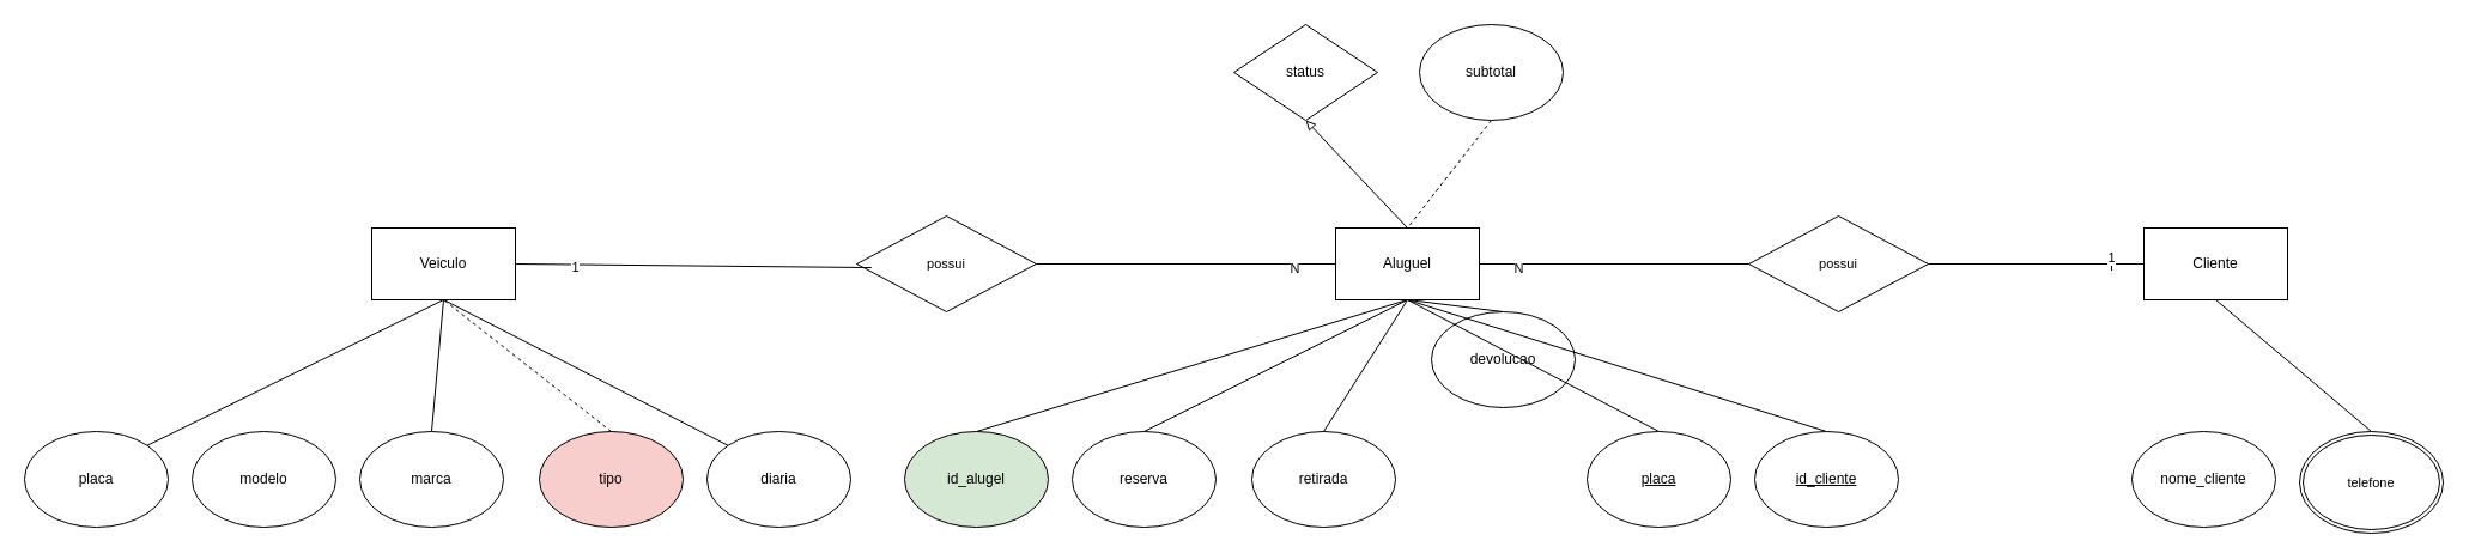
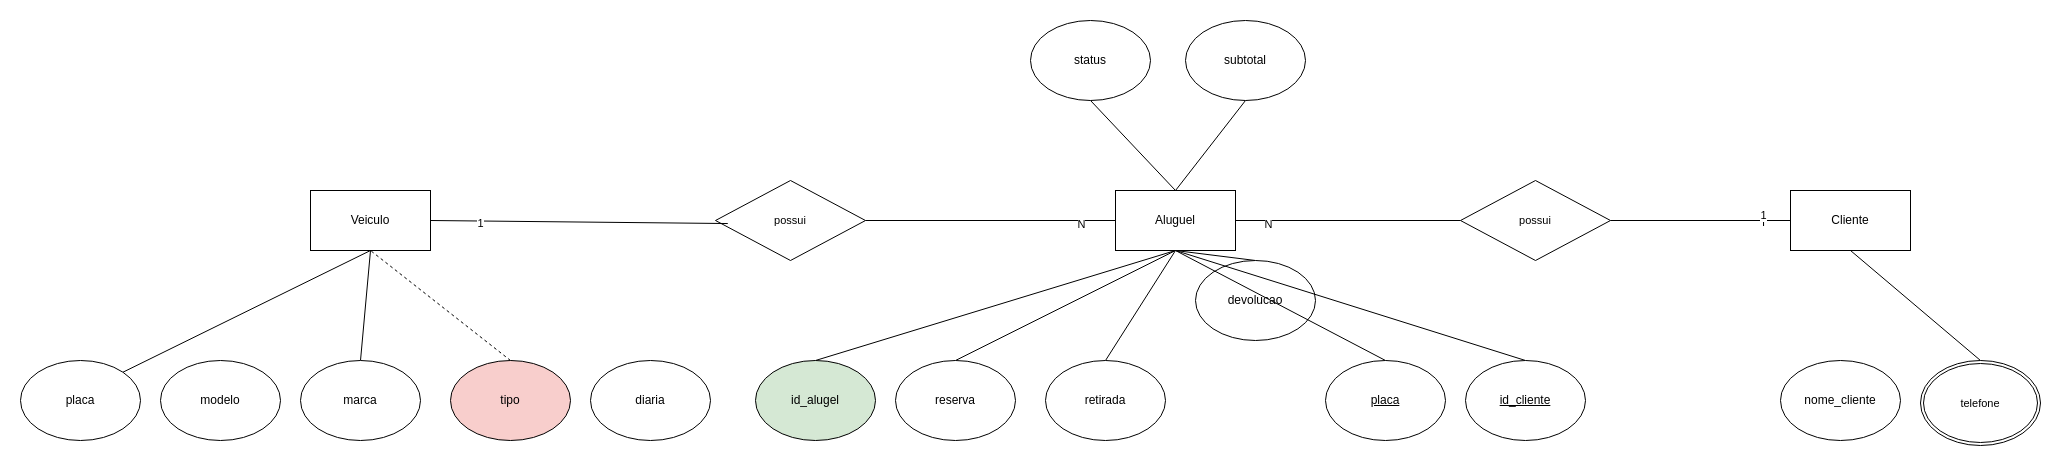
  <mxCell id="0" />
  <mxCell id="1" parent="0" />
  <mxCell id="2" value="Veiculo" style="rounded=0;whiteSpace=wrap;html=1;" vertex="1" parent="1"><mxGeometry y="190" width="120" height="60" as="geometry" x="310" /></mxCell>
  <mxCell id="3" style="edgeStyle=none;rounded=0;orthogonalLoop=1;jettySize=auto;html=1;exitX=1;exitY=0;exitDx=0;exitDy=0;entryX=0.5;entryY=1;entryDx=0;entryDy=0;strokeColor=default;align=center;verticalAlign=middle;fontFamily=Helvetica;fontSize=11;fontColor=default;labelBackgroundColor=default;endArrow=none;endFill=0;" edge="1" parent="1" source="4" target="2"><mxGeometry relative="1" as="geometry" /></mxCell>
  <mxCell id="4" value="placa" style="ellipse;whiteSpace=wrap;html=1;" vertex="1" parent="1"><mxGeometry x="20" y="360" width="120" height="80" as="geometry" /></mxCell>
  <mxCell id="5" value="modelo" style="ellipse;whiteSpace=wrap;html=1;" vertex="1" parent="1"><mxGeometry x="160" y="360" width="120" height="80" as="geometry" /></mxCell>
  <mxCell id="6" style="edgeStyle=none;rounded=0;orthogonalLoop=1;jettySize=auto;html=1;exitX=0.5;exitY=0;exitDx=0;exitDy=0;strokeColor=default;align=center;verticalAlign=middle;fontFamily=Helvetica;fontSize=11;fontColor=default;labelBackgroundColor=default;endArrow=none;endFill=0;" edge="1" parent="1" source="7"><mxGeometry relative="1" as="geometry"><mxPoint x="370" y="250" as="targetPoint" /></mxGeometry></mxCell>
  <mxCell id="7" value="marca" style="ellipse;whiteSpace=wrap;html=1;" vertex="1" parent="1"><mxGeometry x="300" y="360" width="120" height="80" as="geometry" /></mxCell>
  <mxCell id="8" style="edgeStyle=none;rounded=0;orthogonalLoop=1;jettySize=auto;html=1;exitX=0.5;exitY=0;exitDx=0;exitDy=0;entryX=0.5;entryY=1;entryDx=0;entryDy=0;strokeColor=default;align=center;verticalAlign=middle;fontFamily=Helvetica;fontSize=11;fontColor=default;labelBackgroundColor=default;endArrow=none;endFill=0;dashed=1;" edge="1" parent="1" source="9" target="2"><mxGeometry relative="1" as="geometry" /></mxCell>
  <mxCell id="9" value="tipo" style="ellipse;whiteSpace=wrap;html=1;fillColor=#f8cecc;" vertex="1" parent="1"><mxGeometry x="450" y="360" width="120" height="80" as="geometry" /></mxCell>
- <mxCell id="10" style="edgeStyle=none;rounded=0;orthogonalLoop=1;jettySize=auto;html=1;exitX=0;exitY=0;exitDx=0;exitDy=0;entryX=0.5;entryY=1;entryDx=0;entryDy=0;strokeColor=default;align=center;verticalAlign=middle;fontFamily=Helvetica;fontSize=11;fontColor=default;labelBackgroundColor=default;endArrow=none;endFill=0;" edge="1" parent="1" source="11" target="2"><mxGeometry relative="1" as="geometry" /></mxCell>
  <mxCell id="11" value="diaria" style="ellipse;whiteSpace=wrap;html=1;" vertex="1" parent="1"><mxGeometry x="590" y="360" width="120" height="80" as="geometry" /></mxCell>
  <mxCell id="12" value="Cliente" style="rounded=0;whiteSpace=wrap;html=1;" vertex="1" parent="1"><mxGeometry x="1790" y="190" width="120" height="60" as="geometry" /></mxCell>
  <mxCell id="13" value="nome_cliente" style="ellipse;whiteSpace=wrap;html=1;" vertex="1" parent="1"><mxGeometry x="1780" y="360" width="120" height="80" as="geometry" /></mxCell>
  <mxCell id="14" style="edgeStyle=none;rounded=0;orthogonalLoop=1;jettySize=auto;html=1;exitX=0.5;exitY=0;exitDx=0;exitDy=0;strokeColor=default;align=center;verticalAlign=middle;fontFamily=Helvetica;fontSize=11;fontColor=default;labelBackgroundColor=default;endArrow=none;endFill=0;" edge="1" parent="1"><mxGeometry relative="1" as="geometry"><mxPoint x="1850" y="250" as="targetPoint" /><mxPoint x="1980" y="360" as="sourcePoint" /></mxGeometry></mxCell>
  <mxCell id="15" style="edgeStyle=none;rounded=0;orthogonalLoop=1;jettySize=auto;html=1;exitX=1;exitY=0.5;exitDx=0;exitDy=0;entryX=0;entryY=0.5;entryDx=0;entryDy=0;strokeColor=default;align=center;verticalAlign=middle;fontFamily=Helvetica;fontSize=11;fontColor=default;labelBackgroundColor=default;endArrow=none;endFill=0;" edge="1" parent="1" source="18" target="37"><mxGeometry relative="1" as="geometry" /></mxCell>
  <mxCell id="16" value="N" style="edgeLabel;html=1;align=center;verticalAlign=middle;resizable=0;points=[];fontFamily=Helvetica;fontSize=11;fontColor=default;labelBackgroundColor=default;" vertex="1" connectable="0" parent="15"><mxGeometry x="-0.727" y="-3" relative="1" as="geometry"><mxPoint x="1" as="offset" /></mxGeometry></mxCell>
- <mxCell id="17" style="edgeStyle=none;rounded=0;orthogonalLoop=1;jettySize=auto;html=1;exitX=0.5;exitY=0;exitDx=0;exitDy=0;entryX=0.5;entryY=1;entryDx=0;entryDy=0;strokeColor=default;align=center;verticalAlign=middle;fontFamily=Helvetica;fontSize=11;fontColor=default;labelBackgroundColor=default;endArrow=block;endFill=0;" edge="1" parent="1" source="18" target="41"><mxGeometry relative="1" as="geometry" /></mxCell>
+ <mxCell id="17" style="edgeStyle=none;rounded=0;orthogonalLoop=1;jettySize=auto;html=1;exitX=0.5;exitY=0;exitDx=0;exitDy=0;entryX=0.5;entryY=1;entryDx=0;entryDy=0;strokeColor=default;align=center;verticalAlign=middle;fontFamily=Helvetica;fontSize=11;fontColor=default;labelBackgroundColor=default;endArrow=none;endFill=0;" edge="1" parent="1" source="18" target="41"><mxGeometry relative="1" as="geometry" /></mxCell>
  <mxCell id="18" value="Aluguel" style="rounded=0;whiteSpace=wrap;html=1;" vertex="1" parent="1"><mxGeometry x="1115" y="190" width="120" height="60" as="geometry" /></mxCell>
  <mxCell id="19" style="edgeStyle=none;rounded=0;orthogonalLoop=1;jettySize=auto;html=1;exitX=0.5;exitY=0;exitDx=0;exitDy=0;entryX=0.5;entryY=1;entryDx=0;entryDy=0;strokeColor=default;align=center;verticalAlign=middle;fontFamily=Helvetica;fontSize=11;fontColor=default;labelBackgroundColor=default;endArrow=none;endFill=0;" edge="1" parent="1" source="20" target="18"><mxGeometry relative="1" as="geometry" /></mxCell>
  <mxCell id="20" value="id_alugel" style="ellipse;whiteSpace=wrap;html=1;fillColor=#d5e8d4;" vertex="1" parent="1"><mxGeometry x="755" y="360" width="120" height="80" as="geometry" /></mxCell>
  <mxCell id="21" style="edgeStyle=none;rounded=0;orthogonalLoop=1;jettySize=auto;html=1;exitX=0.5;exitY=0;exitDx=0;exitDy=0;strokeColor=default;align=center;verticalAlign=middle;fontFamily=Helvetica;fontSize=11;fontColor=default;labelBackgroundColor=default;endArrow=none;endFill=0;" edge="1" parent="1" source="22"><mxGeometry relative="1" as="geometry"><mxPoint x="1175" y="250" as="targetPoint" /></mxGeometry></mxCell>
  <mxCell id="22" value="reserva" style="ellipse;whiteSpace=wrap;html=1;" vertex="1" parent="1"><mxGeometry x="895" y="360" width="120" height="80" as="geometry" /></mxCell>
  <mxCell id="23" style="edgeStyle=none;rounded=0;orthogonalLoop=1;jettySize=auto;html=1;exitX=0.5;exitY=0;exitDx=0;exitDy=0;strokeColor=default;align=center;verticalAlign=middle;fontFamily=Helvetica;fontSize=11;fontColor=default;labelBackgroundColor=default;endArrow=none;endFill=0;" edge="1" parent="1" source="24"><mxGeometry relative="1" as="geometry"><mxPoint x="1175" y="250" as="targetPoint" /></mxGeometry></mxCell>
  <mxCell id="24" value="retirada" style="ellipse;whiteSpace=wrap;html=1;" vertex="1" parent="1"><mxGeometry x="1045" y="360" width="120" height="80" as="geometry" /></mxCell>
  <mxCell id="25" style="edgeStyle=none;rounded=0;orthogonalLoop=1;jettySize=auto;html=1;exitX=0.5;exitY=0;exitDx=0;exitDy=0;strokeColor=default;align=center;verticalAlign=middle;fontFamily=Helvetica;fontSize=11;fontColor=default;labelBackgroundColor=default;endArrow=none;endFill=0;" edge="1" parent="1" source="26"><mxGeometry relative="1" as="geometry"><mxPoint x="1175" y="250" as="targetPoint" /></mxGeometry></mxCell>
  <mxCell id="26" value="devolucao" style="ellipse;whiteSpace=wrap;html=1;" vertex="1" parent="1"><mxGeometry x="1195" y="260" width="120" height="80" as="geometry" /></mxCell>
  <mxCell id="27" style="edgeStyle=none;rounded=0;orthogonalLoop=1;jettySize=auto;html=1;exitX=0.5;exitY=0;exitDx=0;exitDy=0;entryX=0.5;entryY=1;entryDx=0;entryDy=0;strokeColor=default;align=center;verticalAlign=middle;fontFamily=Helvetica;fontSize=11;fontColor=default;labelBackgroundColor=default;endArrow=none;endFill=0;" edge="1" parent="1" source="28" target="18"><mxGeometry relative="1" as="geometry" /></mxCell>
  <mxCell id="28" value="&lt;u&gt;placa&lt;/u&gt;" style="ellipse;whiteSpace=wrap;html=1;" vertex="1" parent="1"><mxGeometry x="1325" y="360" width="120" height="80" as="geometry" /></mxCell>
  <mxCell id="29" style="edgeStyle=none;rounded=0;orthogonalLoop=1;jettySize=auto;html=1;exitX=0.5;exitY=0;exitDx=0;exitDy=0;strokeColor=default;align=center;verticalAlign=middle;fontFamily=Helvetica;fontSize=11;fontColor=default;labelBackgroundColor=default;endArrow=none;endFill=0;" edge="1" parent="1" source="30"><mxGeometry relative="1" as="geometry"><mxPoint x="1175" y="250" as="targetPoint" /></mxGeometry></mxCell>
  <mxCell id="30" value="&lt;u&gt;id_cliente&lt;/u&gt;" style="ellipse;whiteSpace=wrap;html=1;" vertex="1" parent="1"><mxGeometry x="1465" y="360" width="120" height="80" as="geometry" /></mxCell>
  <mxCell id="31" style="edgeStyle=none;rounded=0;orthogonalLoop=1;jettySize=auto;html=1;exitX=1;exitY=0.5;exitDx=0;exitDy=0;entryX=0;entryY=0.5;entryDx=0;entryDy=0;strokeColor=default;align=center;verticalAlign=middle;fontFamily=Helvetica;fontSize=11;fontColor=default;labelBackgroundColor=default;endArrow=none;endFill=0;" edge="1" parent="1" source="33" target="18"><mxGeometry relative="1" as="geometry" /></mxCell>
  <mxCell id="32" value="N" style="edgeLabel;html=1;align=center;verticalAlign=middle;resizable=0;points=[];fontFamily=Helvetica;fontSize=11;fontColor=default;labelBackgroundColor=default;" vertex="1" connectable="0" parent="31"><mxGeometry x="0.712" y="-3" relative="1" as="geometry"><mxPoint x="1" as="offset" /></mxGeometry></mxCell>
  <mxCell id="33" value="possui" style="rhombus;whiteSpace=wrap;html=1;fontFamily=Helvetica;fontSize=11;fontColor=default;labelBackgroundColor=default;" vertex="1" parent="1"><mxGeometry x="715" y="180" width="150" height="80" as="geometry" /></mxCell>
  <mxCell id="34" style="edgeStyle=none;rounded=0;orthogonalLoop=1;jettySize=auto;html=1;exitX=1;exitY=0.5;exitDx=0;exitDy=0;strokeColor=default;align=center;verticalAlign=middle;fontFamily=Helvetica;fontSize=11;fontColor=default;labelBackgroundColor=default;endArrow=none;endFill=0;" edge="1" parent="1" source="37" target="12"><mxGeometry relative="1" as="geometry" /></mxCell>
  <mxCell id="35" value="I" style="edgeLabel;html=1;align=center;verticalAlign=middle;resizable=0;points=[];fontFamily=Helvetica;fontSize=11;fontColor=default;labelBackgroundColor=default;" vertex="1" connectable="0" parent="34"><mxGeometry x="0.674" y="-1" relative="1" as="geometry"><mxPoint x="1" as="offset" /></mxGeometry></mxCell>
  <mxCell id="36" value="1" style="edgeLabel;html=1;align=center;verticalAlign=middle;resizable=0;points=[];fontFamily=Helvetica;fontSize=11;fontColor=default;labelBackgroundColor=default;" vertex="1" connectable="0" parent="34"><mxGeometry x="0.674" y="6" relative="1" as="geometry"><mxPoint x="1" as="offset" /></mxGeometry></mxCell>
  <mxCell id="37" value="possui" style="rhombus;whiteSpace=wrap;html=1;fontFamily=Helvetica;fontSize=11;fontColor=default;labelBackgroundColor=default;" vertex="1" parent="1"><mxGeometry x="1460" y="180" width="150" height="80" as="geometry" /></mxCell>
  <mxCell id="38" style="edgeStyle=none;rounded=0;orthogonalLoop=1;jettySize=auto;html=1;exitX=1;exitY=0.5;exitDx=0;exitDy=0;entryX=0.082;entryY=0.538;entryDx=0;entryDy=0;entryPerimeter=0;strokeColor=default;align=center;verticalAlign=middle;fontFamily=Helvetica;fontSize=11;fontColor=default;labelBackgroundColor=default;endArrow=none;endFill=0;" edge="1" parent="1" source="2" target="33"><mxGeometry relative="1" as="geometry" /></mxCell>
  <mxCell id="39" value="1" style="edgeLabel;html=1;align=center;verticalAlign=middle;resizable=0;points=[];fontFamily=Helvetica;fontSize=11;fontColor=default;labelBackgroundColor=default;" vertex="1" connectable="0" parent="38"><mxGeometry x="-0.67" y="-2" relative="1" as="geometry"><mxPoint x="1" as="offset" /></mxGeometry></mxCell>
  <mxCell id="40" value="telefone" style="ellipse;shape=doubleEllipse;margin=3;whiteSpace=wrap;html=1;align=center;fontFamily=Helvetica;fontSize=11;fontColor=default;labelBackgroundColor=default;" vertex="1" parent="1"><mxGeometry x="1920" y="360" width="120" height="85" as="geometry" /></mxCell>
- <mxCell id="41" value="status" style="rhombus;whiteSpace=wrap;html=1;" vertex="1" parent="1"><mxGeometry x="1030" y="20" width="120" height="80" as="geometry" /></mxCell>
- <mxCell id="42" style="edgeStyle=none;rounded=0;orthogonalLoop=1;jettySize=auto;html=1;exitX=0.5;exitY=1;exitDx=0;exitDy=0;entryX=0.5;entryY=0;entryDx=0;entryDy=0;strokeColor=default;align=center;verticalAlign=middle;fontFamily=Helvetica;fontSize=11;fontColor=default;labelBackgroundColor=default;endArrow=none;endFill=0;dashed=1;" edge="1" parent="1" source="43" target="18"><mxGeometry relative="1" as="geometry" /></mxCell>
+ <mxCell id="41" value="status" style="ellipse;whiteSpace=wrap;html=1;" vertex="1" parent="1"><mxGeometry x="1030" y="20" width="120" height="80" as="geometry" /></mxCell>
+ <mxCell id="42" style="edgeStyle=none;rounded=0;orthogonalLoop=1;jettySize=auto;html=1;exitX=0.5;exitY=1;exitDx=0;exitDy=0;entryX=0.5;entryY=0;entryDx=0;entryDy=0;strokeColor=default;align=center;verticalAlign=middle;fontFamily=Helvetica;fontSize=11;fontColor=default;labelBackgroundColor=default;endArrow=none;endFill=0;" edge="1" parent="1" source="43" target="18"><mxGeometry relative="1" as="geometry" /></mxCell>
  <mxCell id="43" value="subtotal" style="ellipse;whiteSpace=wrap;html=1;" vertex="1" parent="1"><mxGeometry x="1185" y="20" width="120" height="80" as="geometry" /></mxCell>
